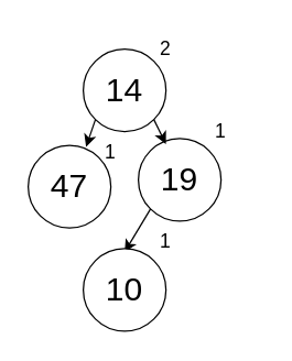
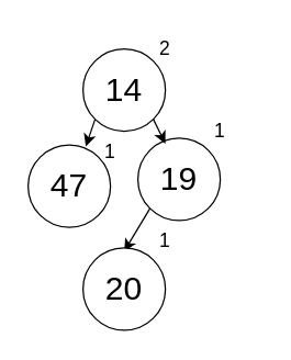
  <mxCell id="0" />
  <mxCell id="1" parent="0" />
  <mxCell id="2" style="edgeStyle=none;rounded=0;orthogonalLoop=1;jettySize=auto;html=1;exitX=0;exitY=1;exitDx=0;exitDy=0;entryX=0;entryY=0.75;entryDx=0;entryDy=0;fontSize=14;" parent="1" source="3" target="6" edge="1"><mxGeometry relative="1" as="geometry" /></mxCell>
  <mxCell id="3" value="&lt;font style=&quot;font-size: 24px&quot;&gt;19&lt;/font&gt;" style="ellipse;whiteSpace=wrap;html=1;aspect=fixed;" parent="1" vertex="1"><mxGeometry x="100" y="100" width="60" height="60" as="geometry" /></mxCell>
  <mxCell id="4" value="1" style="text;html=1;strokeColor=none;fillColor=none;align=center;verticalAlign=middle;whiteSpace=wrap;rounded=0;fontSize=14;" parent="1" vertex="1"><mxGeometry x="130" y="80" width="60" height="30" as="geometry" /></mxCell>
- <mxCell id="5" value="&lt;font style=&quot;font-size: 24px&quot;&gt;10&lt;/font&gt;" style="ellipse;whiteSpace=wrap;html=1;aspect=fixed;" parent="1" vertex="1"><mxGeometry x="60" y="180" width="60" height="60" as="geometry" /></mxCell>
+ <mxCell id="5" value="&lt;font style=&quot;font-size: 24px&quot;&gt;20&lt;/font&gt;" style="ellipse;whiteSpace=wrap;html=1;aspect=fixed;" parent="1" vertex="1"><mxGeometry x="60" y="180" width="60" height="60" as="geometry" /></mxCell>
  <mxCell id="6" value="1" style="text;html=1;strokeColor=none;fillColor=none;align=center;verticalAlign=middle;whiteSpace=wrap;rounded=0;fontSize=14;" parent="1" vertex="1"><mxGeometry x="90" y="160" width="60" height="30" as="geometry" /></mxCell>
  <mxCell id="7" style="rounded=0;orthogonalLoop=1;jettySize=auto;html=1;exitX=0;exitY=1;exitDx=0;exitDy=0;entryX=0.7;entryY=0.017;entryDx=0;entryDy=0;entryPerimeter=0;" edge="1" parent="1" source="9" target="10"><mxGeometry relative="1" as="geometry" /></mxCell>
  <mxCell id="8" style="edgeStyle=none;rounded=0;orthogonalLoop=1;jettySize=auto;html=1;exitX=1;exitY=1;exitDx=0;exitDy=0;entryX=0.333;entryY=0.067;entryDx=0;entryDy=0;entryPerimeter=0;" edge="1" parent="1" source="9" target="3"><mxGeometry relative="1" as="geometry" /></mxCell>
  <mxCell id="9" value="&lt;font style=&quot;font-size: 24px&quot;&gt;14&lt;/font&gt;" style="ellipse;whiteSpace=wrap;html=1;aspect=fixed;" vertex="1" parent="1"><mxGeometry x="60" y="35" width="60" height="60" as="geometry" /></mxCell>
  <mxCell id="10" value="&lt;font style=&quot;font-size: 24px&quot;&gt;47&lt;/font&gt;" style="ellipse;whiteSpace=wrap;html=1;aspect=fixed;" vertex="1" parent="1"><mxGeometry x="20" y="105" width="60" height="60" as="geometry" /></mxCell>
  <mxCell id="11" value="2" style="text;html=1;strokeColor=none;fillColor=none;align=center;verticalAlign=middle;whiteSpace=wrap;rounded=0;fontSize=14;" vertex="1" parent="1"><mxGeometry x="90" y="20" width="60" height="30" as="geometry" /></mxCell>
  <mxCell id="12" value="1" style="text;html=1;strokeColor=none;fillColor=none;align=center;verticalAlign=middle;whiteSpace=wrap;rounded=0;fontSize=14;" vertex="1" parent="1"><mxGeometry x="50" y="95" width="60" height="30" as="geometry" /></mxCell>
